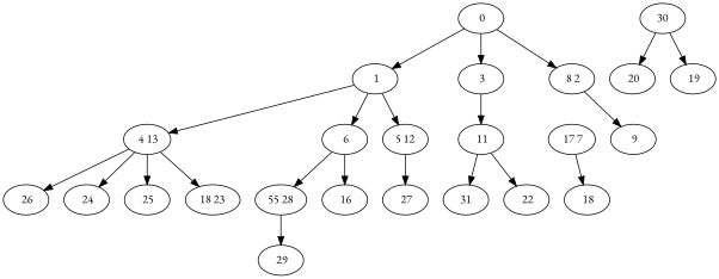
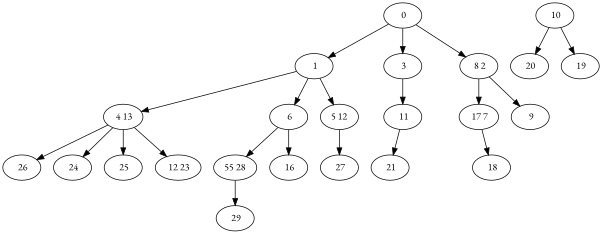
  digraph {
    fontname="EB Garamond"
    node [fontname="EB Garamond"]
    edge [fontname="EB Garamond"]
    " 0"
    " 1"
    " 3"
    " 8 2"
    " 4 13"
    " 6"
    n7 [label="5 12"]
    " 11"
    " 17 7"
    " 9"
    " 26"
    " 24"
    " 25"
-   " 12 23" [label="18 23"]
+   " 12 23"
    n15 [label="55 28"]
    " 16"
    " 27"
-   " 10" [label=30]
+   " 10"
    " 20"
    " 19"
-   " 21" [label=31]
-   " 22"
+   " 21"
    " 18"
    " 29"
    " 0" -> " 1"
    " 0" -> " 3"
    " 0" -> " 8 2"
    " 1" -> " 4 13"
    " 1" -> " 6"
    " 1" -> n7
    " 3" -> " 11"
+   " 8 2" -> " 17 7"
    " 8 2" -> " 9"
    " 4 13" -> " 26"
    " 4 13" -> " 24"
    " 4 13" -> " 25"
    " 4 13" -> " 12 23"
    " 6" -> n15
    " 6" -> " 16"
    n7 -> " 27"
    " 11" -> " 21"
-   " 11" -> " 22"
    " 17 7" -> " 18"
    n15 -> " 29"
    " 10" -> " 20"
    " 10" -> " 19"
  }
